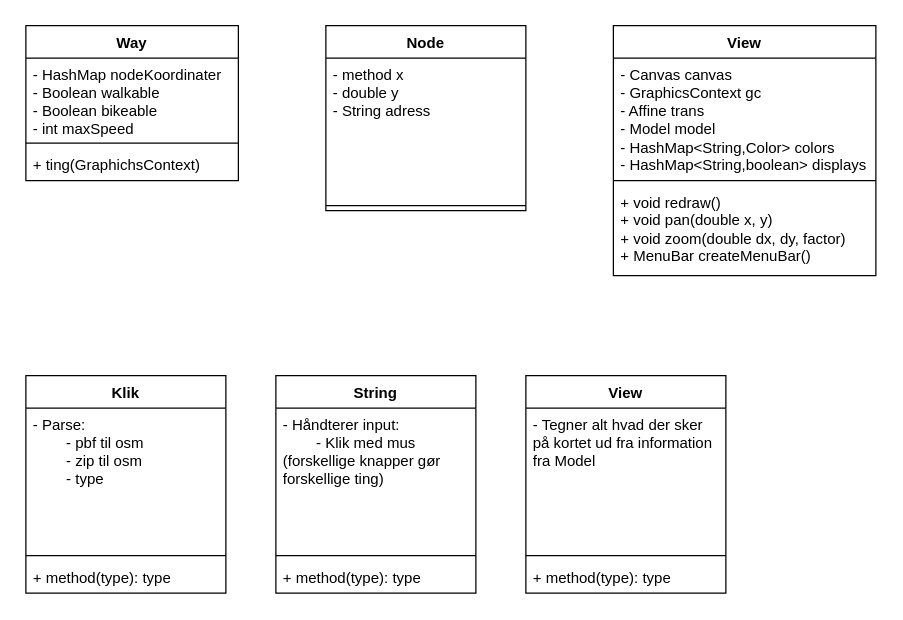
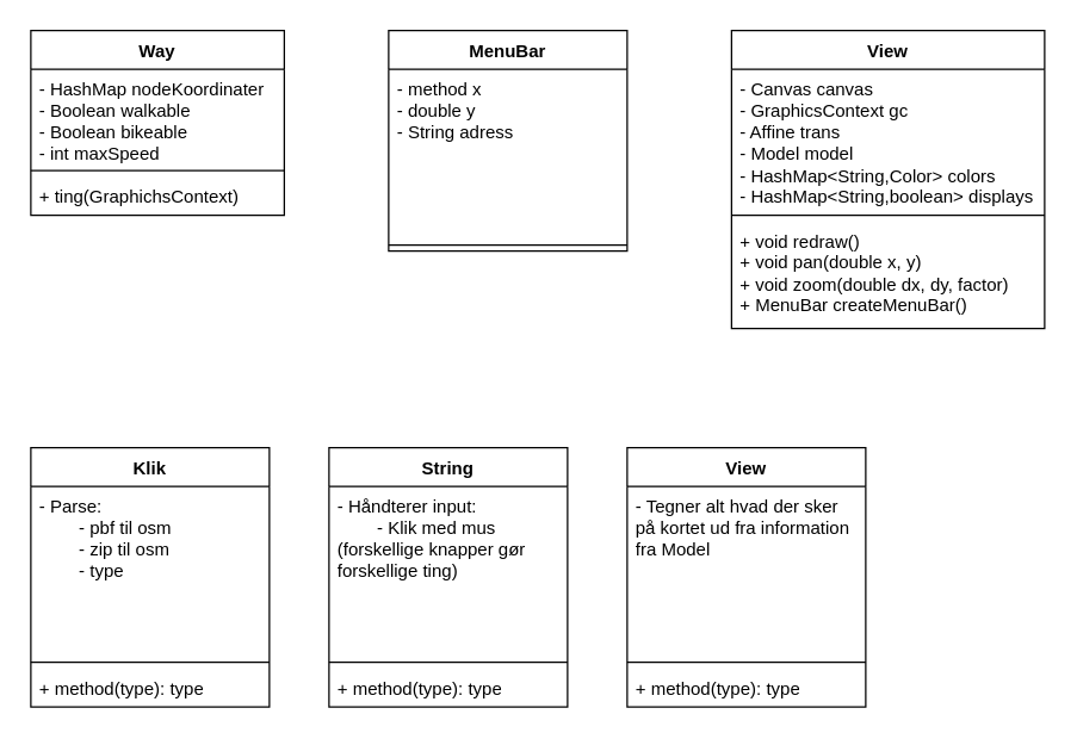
  <mxCell id="0" />
  <mxCell id="1" parent="0" />
  <mxCell id="2" value="Way" style="swimlane;fontStyle=1;align=center;verticalAlign=top;childLayout=stackLayout;horizontal=1;startSize=26;horizontalStack=0;resizeParent=1;resizeParentMax=0;resizeLast=0;collapsible=1;marginBottom=0;whiteSpace=wrap;html=1;" parent="1" vertex="1"><mxGeometry x="20" y="20" width="170" height="124" as="geometry" /></mxCell>
  <mxCell id="3" value="- HashMap nodeKoordinater&lt;div&gt;- Boolean walkable&lt;/div&gt;&lt;div&gt;- Boolean bikeable&lt;/div&gt;&lt;div&gt;- int maxSpeed&lt;/div&gt;&lt;div&gt;&lt;br&gt;&lt;/div&gt;" style="text;strokeColor=none;fillColor=none;align=left;verticalAlign=top;spacingLeft=4;spacingRight=4;overflow=hidden;rotatable=0;points=[[0,0.5],[1,0.5]];portConstraint=eastwest;whiteSpace=wrap;html=1;" parent="2" vertex="1"><mxGeometry y="26" width="170" height="64" as="geometry" /></mxCell>
  <mxCell id="4" value="" style="line;strokeWidth=1;fillColor=none;align=left;verticalAlign=middle;spacingTop=-1;spacingLeft=3;spacingRight=3;rotatable=0;labelPosition=right;points=[];portConstraint=eastwest;strokeColor=inherit;" parent="2" vertex="1"><mxGeometry y="90" width="170" height="8" as="geometry" /></mxCell>
  <mxCell id="5" value="+ ting(GraphichsContext)" style="text;strokeColor=none;fillColor=none;align=left;verticalAlign=top;spacingLeft=4;spacingRight=4;overflow=hidden;rotatable=0;points=[[0,0.5],[1,0.5]];portConstraint=eastwest;whiteSpace=wrap;html=1;" parent="2" vertex="1"><mxGeometry y="98" width="170" height="26" as="geometry" /></mxCell>
- <mxCell id="6" value="Node" style="swimlane;fontStyle=1;align=center;verticalAlign=top;childLayout=stackLayout;horizontal=1;startSize=26;horizontalStack=0;resizeParent=1;resizeParentMax=0;resizeLast=0;collapsible=1;marginBottom=0;whiteSpace=wrap;html=1;" parent="1" vertex="1"><mxGeometry x="260" y="20" width="160" height="148" as="geometry" /></mxCell>
+ <mxCell id="6" value="MenuBar" style="swimlane;fontStyle=1;align=center;verticalAlign=top;childLayout=stackLayout;horizontal=1;startSize=26;horizontalStack=0;resizeParent=1;resizeParentMax=0;resizeLast=0;collapsible=1;marginBottom=0;whiteSpace=wrap;html=1;" parent="1" vertex="1"><mxGeometry x="260" y="20" width="160" height="148" as="geometry" /></mxCell>
  <mxCell id="7" value="- method x&lt;div&gt;- double y&lt;/div&gt;&lt;div&gt;- String adress&lt;/div&gt;" style="text;strokeColor=none;fillColor=none;align=left;verticalAlign=top;spacingLeft=4;spacingRight=4;overflow=hidden;rotatable=0;points=[[0,0.5],[1,0.5]];portConstraint=eastwest;whiteSpace=wrap;html=1;" parent="6" vertex="1"><mxGeometry y="26" width="160" height="114" as="geometry" /></mxCell>
  <mxCell id="8" value="" style="line;strokeWidth=1;fillColor=none;align=left;verticalAlign=middle;spacingTop=-1;spacingLeft=3;spacingRight=3;rotatable=0;labelPosition=right;points=[];portConstraint=eastwest;strokeColor=inherit;" parent="6" vertex="1"><mxGeometry y="140" width="160" height="8" as="geometry" /></mxCell>
  <mxCell id="9" value="View" style="swimlane;fontStyle=1;align=center;verticalAlign=top;childLayout=stackLayout;horizontal=1;startSize=26;horizontalStack=0;resizeParent=1;resizeParentMax=0;resizeLast=0;collapsible=1;marginBottom=0;whiteSpace=wrap;html=1;" parent="1" vertex="1"><mxGeometry x="490" y="20" width="210" height="200" as="geometry" /></mxCell>
  <mxCell id="10" value="- Canvas canvas&lt;div&gt;- GraphicsContext gc&lt;/div&gt;&lt;div&gt;- Affine trans&lt;/div&gt;&lt;div&gt;- Model model&lt;/div&gt;&lt;div&gt;- HashMap&amp;lt;String,Color&amp;gt; colors&lt;/div&gt;&lt;div&gt;- HashMap&amp;lt;String,boolean&amp;gt; displays&lt;/div&gt;" style="text;strokeColor=none;fillColor=none;align=left;verticalAlign=top;spacingLeft=4;spacingRight=4;overflow=hidden;rotatable=0;points=[[0,0.5],[1,0.5]];portConstraint=eastwest;whiteSpace=wrap;html=1;" parent="9" vertex="1"><mxGeometry y="26" width="210" height="94" as="geometry" /></mxCell>
  <mxCell id="11" value="" style="line;strokeWidth=1;fillColor=none;align=left;verticalAlign=middle;spacingTop=-1;spacingLeft=3;spacingRight=3;rotatable=0;labelPosition=right;points=[];portConstraint=eastwest;strokeColor=inherit;" parent="9" vertex="1"><mxGeometry y="120" width="210" height="8" as="geometry" /></mxCell>
  <mxCell id="12" value="+ void redraw()&lt;div&gt;+ void pan(double x, y)&lt;/div&gt;&lt;div&gt;+ void zoom(double dx, dy, factor)&lt;/div&gt;&lt;div&gt;+ MenuBar createMenuBar()&lt;/div&gt;" style="text;strokeColor=none;fillColor=none;align=left;verticalAlign=top;spacingLeft=4;spacingRight=4;overflow=hidden;rotatable=0;points=[[0,0.5],[1,0.5]];portConstraint=eastwest;whiteSpace=wrap;html=1;" parent="9" vertex="1"><mxGeometry y="128" width="210" height="72" as="geometry" /></mxCell>
  <mxCell id="13" value="Klik" style="swimlane;fontStyle=1;align=center;verticalAlign=top;childLayout=stackLayout;horizontal=1;startSize=26;horizontalStack=0;resizeParent=1;resizeParentMax=0;resizeLast=0;collapsible=1;marginBottom=0;whiteSpace=wrap;html=1;" parent="1" vertex="1"><mxGeometry x="20" y="300" width="160" height="174" as="geometry" /></mxCell>
  <mxCell id="14" value="- Parse:&lt;div&gt;&lt;span style=&quot;white-space: pre;&quot;&gt;&#09;&lt;/span&gt;- pbf til osm&lt;/div&gt;&lt;div&gt;&lt;span style=&quot;white-space: pre;&quot;&gt;&#09;&lt;/span&gt;- zip til osm&lt;br&gt;&lt;/div&gt;&lt;div&gt;&lt;span style=&quot;white-space: pre;&quot;&gt;&#09;&lt;/span&gt;- type&lt;br&gt;&lt;/div&gt;" style="text;strokeColor=none;fillColor=none;align=left;verticalAlign=top;spacingLeft=4;spacingRight=4;overflow=hidden;rotatable=0;points=[[0,0.5],[1,0.5]];portConstraint=eastwest;whiteSpace=wrap;html=1;" parent="13" vertex="1"><mxGeometry y="26" width="160" height="114" as="geometry" /></mxCell>
  <mxCell id="15" value="" style="line;strokeWidth=1;fillColor=none;align=left;verticalAlign=middle;spacingTop=-1;spacingLeft=3;spacingRight=3;rotatable=0;labelPosition=right;points=[];portConstraint=eastwest;strokeColor=inherit;" parent="13" vertex="1"><mxGeometry y="140" width="160" height="8" as="geometry" /></mxCell>
  <mxCell id="16" value="+ method(type): type" style="text;strokeColor=none;fillColor=none;align=left;verticalAlign=top;spacingLeft=4;spacingRight=4;overflow=hidden;rotatable=0;points=[[0,0.5],[1,0.5]];portConstraint=eastwest;whiteSpace=wrap;html=1;" parent="13" vertex="1"><mxGeometry y="148" width="160" height="26" as="geometry" /></mxCell>
  <mxCell id="17" value="String" style="swimlane;fontStyle=1;align=center;verticalAlign=top;childLayout=stackLayout;horizontal=1;startSize=26;horizontalStack=0;resizeParent=1;resizeParentMax=0;resizeLast=0;collapsible=1;marginBottom=0;whiteSpace=wrap;html=1;" parent="1" vertex="1"><mxGeometry x="220" y="300" width="160" height="174" as="geometry" /></mxCell>
  <mxCell id="18" value="- Håndterer input:&lt;div&gt;&lt;span style=&quot;white-space: pre;&quot;&gt;&#09;&lt;/span&gt;- Klik med mus (forskellige knapper gør forskellige ting)&lt;br&gt;&lt;/div&gt;&lt;div&gt;&lt;br&gt;&lt;/div&gt;" style="text;strokeColor=none;fillColor=none;align=left;verticalAlign=top;spacingLeft=4;spacingRight=4;overflow=hidden;rotatable=0;points=[[0,0.5],[1,0.5]];portConstraint=eastwest;whiteSpace=wrap;html=1;" parent="17" vertex="1"><mxGeometry y="26" width="160" height="114" as="geometry" /></mxCell>
  <mxCell id="19" value="" style="line;strokeWidth=1;fillColor=none;align=left;verticalAlign=middle;spacingTop=-1;spacingLeft=3;spacingRight=3;rotatable=0;labelPosition=right;points=[];portConstraint=eastwest;strokeColor=inherit;" parent="17" vertex="1"><mxGeometry y="140" width="160" height="8" as="geometry" /></mxCell>
  <mxCell id="20" value="+ method(type): type" style="text;strokeColor=none;fillColor=none;align=left;verticalAlign=top;spacingLeft=4;spacingRight=4;overflow=hidden;rotatable=0;points=[[0,0.5],[1,0.5]];portConstraint=eastwest;whiteSpace=wrap;html=1;" parent="17" vertex="1"><mxGeometry y="148" width="160" height="26" as="geometry" /></mxCell>
  <mxCell id="21" value="View" style="swimlane;fontStyle=1;align=center;verticalAlign=top;childLayout=stackLayout;horizontal=1;startSize=26;horizontalStack=0;resizeParent=1;resizeParentMax=0;resizeLast=0;collapsible=1;marginBottom=0;whiteSpace=wrap;html=1;" vertex="1" parent="1"><mxGeometry x="420" y="300" width="160" height="174" as="geometry" /></mxCell>
  <mxCell id="22" value="- Tegner alt hvad der sker på kortet ud fra information fra Model" style="text;strokeColor=none;fillColor=none;align=left;verticalAlign=top;spacingLeft=4;spacingRight=4;overflow=hidden;rotatable=0;points=[[0,0.5],[1,0.5]];portConstraint=eastwest;whiteSpace=wrap;html=1;" vertex="1" parent="21"><mxGeometry y="26" width="160" height="114" as="geometry" /></mxCell>
  <mxCell id="23" value="" style="line;strokeWidth=1;fillColor=none;align=left;verticalAlign=middle;spacingTop=-1;spacingLeft=3;spacingRight=3;rotatable=0;labelPosition=right;points=[];portConstraint=eastwest;strokeColor=inherit;" vertex="1" parent="21"><mxGeometry y="140" width="160" height="8" as="geometry" /></mxCell>
  <mxCell id="24" value="+ method(type): type" style="text;strokeColor=none;fillColor=none;align=left;verticalAlign=top;spacingLeft=4;spacingRight=4;overflow=hidden;rotatable=0;points=[[0,0.5],[1,0.5]];portConstraint=eastwest;whiteSpace=wrap;html=1;" vertex="1" parent="21"><mxGeometry y="148" width="160" height="26" as="geometry" /></mxCell>
